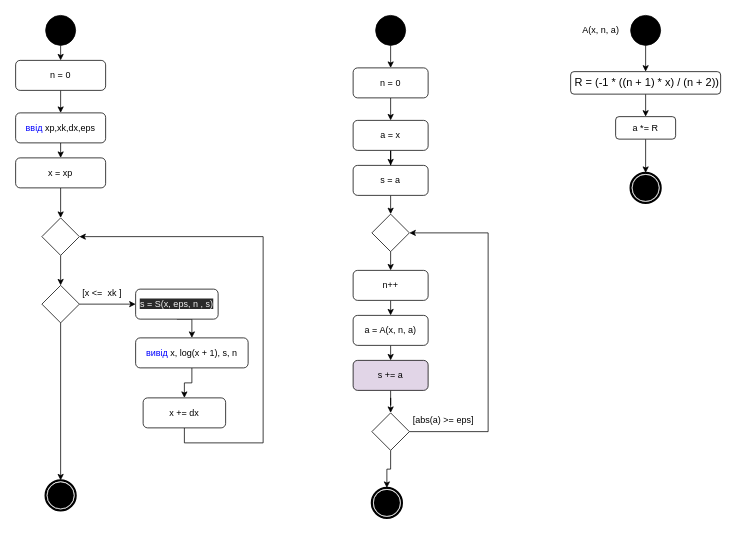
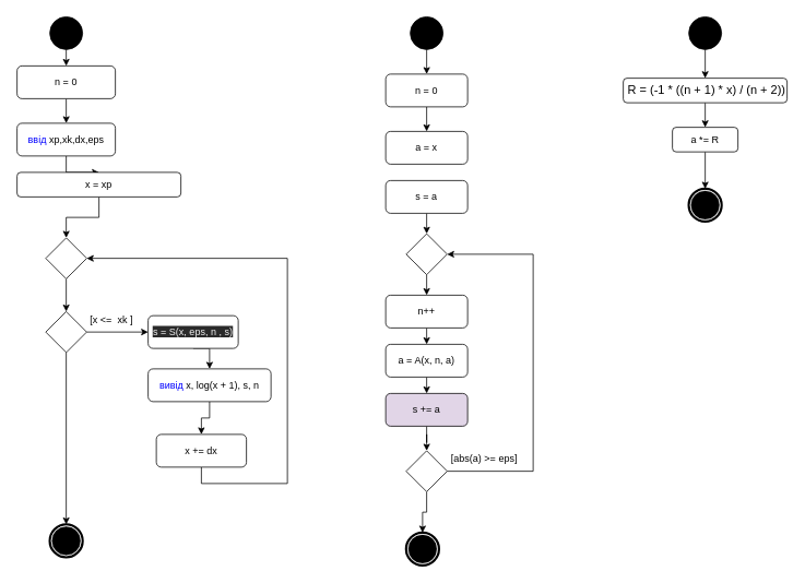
  <mxCell id="0" />
  <mxCell id="1" parent="0" />
  <mxCell id="2" style="edgeStyle=orthogonalEdgeStyle;rounded=0;orthogonalLoop=1;jettySize=auto;html=1;exitX=0.5;exitY=1;exitDx=0;exitDy=0;entryX=0.5;entryY=0;entryDx=0;entryDy=0;" edge="1" parent="1" source="3" target="6"><mxGeometry relative="1" as="geometry" /></mxCell>
  <mxCell id="3" value="" style="ellipse;whiteSpace=wrap;html=1;rounded=0;shadow=0;comic=0;labelBackgroundColor=none;strokeWidth=1;fillColor=#000000;fontFamily=Verdana;fontSize=12;align=center;" parent="1" vertex="1"><mxGeometry x="60" y="20" width="40" height="40" as="geometry" /></mxCell>
  <mxCell id="4" value="" style="shape=mxgraph.bpmn.shape;html=1;verticalLabelPosition=bottom;labelBackgroundColor=#ffffff;verticalAlign=top;perimeter=ellipsePerimeter;outline=end;symbol=terminate;rounded=0;shadow=0;comic=0;strokeWidth=1;fontFamily=Verdana;fontSize=12;align=center;" parent="1" vertex="1"><mxGeometry x="60" y="640" width="40" height="40" as="geometry" /></mxCell>
  <mxCell id="5" style="edgeStyle=orthogonalEdgeStyle;rounded=0;orthogonalLoop=1;jettySize=auto;html=1;exitX=0.5;exitY=1;exitDx=0;exitDy=0;entryX=0.5;entryY=0;entryDx=0;entryDy=0;" edge="1" parent="1" source="6" target="8"><mxGeometry relative="1" as="geometry" /></mxCell>
  <mxCell id="6" value="&lt;span&gt;n = 0&lt;/span&gt;" style="rounded=1;whiteSpace=wrap;html=1;" vertex="1" parent="1"><mxGeometry x="20" y="80" width="120" height="40" as="geometry" /></mxCell>
  <mxCell id="7" style="edgeStyle=orthogonalEdgeStyle;rounded=0;orthogonalLoop=1;jettySize=auto;html=1;exitX=0.5;exitY=1;exitDx=0;exitDy=0;entryX=0.5;entryY=0;entryDx=0;entryDy=0;" edge="1" parent="1" source="8" target="10"><mxGeometry relative="1" as="geometry" /></mxCell>
  <mxCell id="8" value="&lt;font color=&quot;#0000ff&quot;&gt;ввід&lt;/font&gt; xp,xk,dx,eps" style="rounded=1;whiteSpace=wrap;html=1;" vertex="1" parent="1"><mxGeometry x="20" y="150" width="120" height="40" as="geometry" /></mxCell>
  <mxCell id="9" style="edgeStyle=orthogonalEdgeStyle;rounded=0;orthogonalLoop=1;jettySize=auto;html=1;exitX=0.5;exitY=1;exitDx=0;exitDy=0;entryX=0.5;entryY=0;entryDx=0;entryDy=0;" edge="1" parent="1" source="10" target="12"><mxGeometry relative="1" as="geometry" /></mxCell>
- <mxCell id="10" value="x = xp" style="rounded=1;whiteSpace=wrap;html=1;" vertex="1" parent="1"><mxGeometry x="20" y="210" width="120" height="40" as="geometry" /></mxCell>
+ <mxCell id="10" value="x = xp" style="rounded=1;whiteSpace=wrap;html=1;" vertex="1" parent="1"><mxGeometry x="20" y="210" width="200" height="30" as="geometry" /></mxCell>
  <mxCell id="11" style="edgeStyle=orthogonalEdgeStyle;rounded=0;orthogonalLoop=1;jettySize=auto;html=1;exitX=0.5;exitY=1;exitDx=0;exitDy=0;entryX=0.5;entryY=0;entryDx=0;entryDy=0;" edge="1" parent="1" source="12" target="15"><mxGeometry relative="1" as="geometry" /></mxCell>
  <mxCell id="12" value="" style="rhombus;whiteSpace=wrap;html=1;" vertex="1" parent="1"><mxGeometry x="55" y="290" width="50" height="50" as="geometry" /></mxCell>
  <mxCell id="13" style="edgeStyle=orthogonalEdgeStyle;rounded=0;orthogonalLoop=1;jettySize=auto;html=1;exitX=1;exitY=0.5;exitDx=0;exitDy=0;entryX=0;entryY=0.5;entryDx=0;entryDy=0;" edge="1" parent="1" source="15" target="17"><mxGeometry relative="1" as="geometry" /></mxCell>
  <mxCell id="14" style="edgeStyle=orthogonalEdgeStyle;rounded=0;orthogonalLoop=1;jettySize=auto;html=1;exitX=0.5;exitY=1;exitDx=0;exitDy=0;entryX=0.5;entryY=0;entryDx=0;entryDy=0;" edge="1" parent="1" source="15" target="4"><mxGeometry relative="1" as="geometry" /></mxCell>
  <mxCell id="15" value="" style="rhombus;whiteSpace=wrap;html=1;" vertex="1" parent="1"><mxGeometry x="55" y="380" width="50" height="50" as="geometry" /></mxCell>
  <mxCell id="16" style="edgeStyle=orthogonalEdgeStyle;rounded=0;orthogonalLoop=1;jettySize=auto;html=1;exitX=0.5;exitY=1;exitDx=0;exitDy=0;entryX=0.5;entryY=0;entryDx=0;entryDy=0;" edge="1" parent="1" source="17" target="19"><mxGeometry relative="1" as="geometry" /></mxCell>
  <mxCell id="17" value="&#10;&#10;&lt;span style=&quot;color: rgb(240, 240, 240); font-family: helvetica; font-size: 12px; font-style: normal; font-weight: 400; letter-spacing: normal; text-align: center; text-indent: 0px; text-transform: none; word-spacing: 0px; background-color: rgb(42, 42, 42); display: inline; float: none;&quot;&gt;s = S(x, eps, n , s)&lt;/span&gt;&#10;&#10;" style="rounded=1;whiteSpace=wrap;html=1;" vertex="1" parent="1"><mxGeometry x="180" y="385" width="110" height="40" as="geometry" /></mxCell>
  <mxCell id="18" style="edgeStyle=orthogonalEdgeStyle;rounded=0;orthogonalLoop=1;jettySize=auto;html=1;exitX=0.5;exitY=1;exitDx=0;exitDy=0;entryX=0.5;entryY=0;entryDx=0;entryDy=0;" edge="1" parent="1" source="19" target="21"><mxGeometry relative="1" as="geometry" /></mxCell>
  <mxCell id="19" value="&lt;font color=&quot;#0000ff&quot;&gt;вивід&lt;/font&gt; x, log(x + 1), s, n" style="rounded=1;whiteSpace=wrap;html=1;" vertex="1" parent="1"><mxGeometry x="180" y="450" width="150" height="40" as="geometry" /></mxCell>
  <mxCell id="20" style="edgeStyle=orthogonalEdgeStyle;rounded=0;orthogonalLoop=1;jettySize=auto;html=1;exitX=0.5;exitY=1;exitDx=0;exitDy=0;entryX=1;entryY=0.5;entryDx=0;entryDy=0;" edge="1" parent="1" source="21" target="12"><mxGeometry relative="1" as="geometry"><Array as="points"><mxPoint x="245" y="590" /><mxPoint x="350" y="590" /><mxPoint x="350" y="315" /></Array></mxGeometry></mxCell>
  <mxCell id="21" value="x += dx" style="rounded=1;whiteSpace=wrap;html=1;" vertex="1" parent="1"><mxGeometry x="190" y="530" width="110" height="40" as="geometry" /></mxCell>
  <mxCell id="22" value="[x &amp;lt;=&amp;nbsp; xk ]" style="text;html=1;align=center;verticalAlign=middle;resizable=0;points=[];autosize=1;strokeColor=none;fillColor=none;" vertex="1" parent="1"><mxGeometry x="100" y="380" width="70" height="20" as="geometry" /></mxCell>
  <mxCell id="23" style="edgeStyle=orthogonalEdgeStyle;rounded=0;orthogonalLoop=1;jettySize=auto;html=1;exitX=0.5;exitY=1;exitDx=0;exitDy=0;entryX=0.5;entryY=0;entryDx=0;entryDy=0;" edge="1" parent="1" source="24" target="26"><mxGeometry relative="1" as="geometry" /></mxCell>
  <mxCell id="24" value="" style="ellipse;whiteSpace=wrap;html=1;rounded=0;shadow=0;comic=0;labelBackgroundColor=none;strokeWidth=1;fillColor=#000000;fontFamily=Verdana;fontSize=12;align=center;" vertex="1" parent="1"><mxGeometry x="500" y="20" width="40" height="40" as="geometry" /></mxCell>
  <mxCell id="25" style="edgeStyle=orthogonalEdgeStyle;rounded=0;orthogonalLoop=1;jettySize=auto;html=1;exitX=0.5;exitY=1;exitDx=0;exitDy=0;entryX=0.5;entryY=0;entryDx=0;entryDy=0;" edge="1" parent="1" source="26" target="28"><mxGeometry relative="1" as="geometry" /></mxCell>
  <mxCell id="26" value="n = 0&lt;span style=&quot;color: rgba(0 , 0 , 0 , 0) ; font-family: monospace ; font-size: 0px&quot;&gt;%3CmxGraphModel%3E%3Croot%3E%3CmxCell%20id%3D%220%22%2F%3E%3CmxCell%20id%3D%221%22%20parent%3D%220%22%2F%3E%3CmxCell%20id%3D%222%22%20value%3D%22%22%20style%3D%22ellipse%3BwhiteSpace%3Dwrap%3Bhtml%3D1%3Brounded%3D0%3Bshadow%3D0%3Bcomic%3D0%3BlabelBackgroundColor%3Dnone%3BstrokeWidth%3D1%3BfillColor%3D%23000000%3BfontFamily%3DVerdana%3BfontSize%3D12%3Balign%3Dcenter%3B%22%20vertex%3D%221%22%20parent%3D%221%22%3E%3CmxGeometry%20x%3D%22920%22%20y%3D%2240%22%20width%3D%2240%22%20height%3D%2240%22%20as%3D%22geometry%22%2F%3E%3C%2FmxCell%3E%3C%2Froot%3E%3C%2FmxGraphModel%3E&lt;/span&gt;" style="rounded=1;whiteSpace=wrap;html=1;" vertex="1" parent="1"><mxGeometry x="470" y="90" width="100" height="40" as="geometry" /></mxCell>
- <mxCell id="27" style="edgeStyle=orthogonalEdgeStyle;rounded=0;orthogonalLoop=1;jettySize=auto;html=1;" edge="1" parent="1" source="28" target="30"><mxGeometry relative="1" as="geometry" /></mxCell>
  <mxCell id="28" value="a = x" style="rounded=1;whiteSpace=wrap;html=1;" vertex="1" parent="1"><mxGeometry x="470" y="160" width="100" height="40" as="geometry" /></mxCell>
  <mxCell id="29" style="edgeStyle=orthogonalEdgeStyle;rounded=0;orthogonalLoop=1;jettySize=auto;html=1;exitX=0.5;exitY=1;exitDx=0;exitDy=0;entryX=0.5;entryY=0;entryDx=0;entryDy=0;" edge="1" parent="1" source="30" target="34"><mxGeometry relative="1" as="geometry" /></mxCell>
  <mxCell id="30" value="s = a" style="rounded=1;whiteSpace=wrap;html=1;" vertex="1" parent="1"><mxGeometry x="470" y="220" width="100" height="40" as="geometry" /></mxCell>
  <mxCell id="31" style="edgeStyle=orthogonalEdgeStyle;rounded=0;orthogonalLoop=1;jettySize=auto;html=1;exitX=0.5;exitY=1;exitDx=0;exitDy=0;entryX=0.5;entryY=0;entryDx=0;entryDy=0;" edge="1" parent="1" source="32" target="39"><mxGeometry relative="1" as="geometry" /></mxCell>
  <mxCell id="32" value="n++&lt;span style=&quot;color: rgba(0 , 0 , 0 , 0) ; font-family: monospace ; font-size: 0px&quot;&gt;%3CmxGraphModel%3E%3Croot%3E%3CmxCell%20id%3D%220%22%2F%3E%3CmxCell%20id%3D%221%22%20parent%3D%220%22%2F%3E%3CmxCell%20id%3D%222%22%20style%3D%22edgeStyle%3DorthogonalEdgeStyle%3Brounded%3D0%3BorthogonalLoop%3D1%3BjettySize%3Dauto%3Bhtml%3D1%3BexitX%3D0.5%3BexitY%3D1%3BexitDx%3D0%3BexitDy%3D0%3BentryX%3D0.5%3BentryY%3D0%3BentryDx%3D0%3BentryDy%3D0%3B%22%20edge%3D%221%22%20source%3D%223%22%20target%3D%224%22%20parent%3D%221%22%3E%3CmxGeometry%20relative%3D%221%22%20as%3D%22geometry%22%2F%3E%3C%2FmxCell%3E%3CmxCell%20id%3D%223%22%20value%3D%22%22%20style%3D%22rhombus%3BwhiteSpace%3Dwrap%3Bhtml%3D1%3B%22%20vertex%3D%221%22%20parent%3D%221%22%3E%3CmxGeometry%20x%3D%22915%22%20y%3D%22310%22%20width%3D%2250%22%20height%3D%2250%22%20as%3D%22geometry%22%2F%3E%3C%2FmxCell%3E%3CmxCell%20id%3D%224%22%20value%3D%22%22%20style%3D%22rhombus%3BwhiteSpace%3Dwrap%3Bhtml%3D1%3B%22%20vertex%3D%221%22%20parent%3D%221%22%3E%3CmxGeometry%20x%3D%22915%22%20y%3D%22400%22%20width%3D%2250%22%20height%3D%2250%22%20as%3D%22geometry%22%2F%3E%3C%2FmxCell%3E%3C%2Froot%3E%3C%2FmxGraphModel%3E&lt;/span&gt;" style="rounded=1;whiteSpace=wrap;html=1;" vertex="1" parent="1"><mxGeometry x="470" y="360" width="100" height="40" as="geometry" /></mxCell>
  <mxCell id="33" style="edgeStyle=orthogonalEdgeStyle;rounded=0;orthogonalLoop=1;jettySize=auto;html=1;exitX=0.5;exitY=1;exitDx=0;exitDy=0;entryX=0.5;entryY=0;entryDx=0;entryDy=0;" edge="1" parent="1" source="34" target="32"><mxGeometry relative="1" as="geometry" /></mxCell>
  <mxCell id="34" value="" style="rhombus;whiteSpace=wrap;html=1;" vertex="1" parent="1"><mxGeometry x="495" y="285" width="50" height="50" as="geometry" /></mxCell>
  <mxCell id="35" style="edgeStyle=orthogonalEdgeStyle;rounded=0;orthogonalLoop=1;jettySize=auto;html=1;exitX=1;exitY=0.5;exitDx=0;exitDy=0;entryX=1;entryY=0.5;entryDx=0;entryDy=0;" edge="1" parent="1" source="37" target="34"><mxGeometry relative="1" as="geometry"><Array as="points"><mxPoint x="650" y="575" /><mxPoint x="650" y="310" /></Array></mxGeometry></mxCell>
  <mxCell id="36" style="edgeStyle=orthogonalEdgeStyle;rounded=0;orthogonalLoop=1;jettySize=auto;html=1;exitX=0.5;exitY=1;exitDx=0;exitDy=0;entryX=0.5;entryY=0;entryDx=0;entryDy=0;" edge="1" parent="1" source="37" target="43"><mxGeometry relative="1" as="geometry" /></mxCell>
  <mxCell id="37" value="" style="rhombus;whiteSpace=wrap;html=1;" vertex="1" parent="1"><mxGeometry x="495" y="550" width="50" height="50" as="geometry" /></mxCell>
  <mxCell id="38" style="edgeStyle=orthogonalEdgeStyle;rounded=0;orthogonalLoop=1;jettySize=auto;html=1;exitX=0.5;exitY=1;exitDx=0;exitDy=0;entryX=0.5;entryY=0;entryDx=0;entryDy=0;" edge="1" parent="1" source="39" target="41"><mxGeometry relative="1" as="geometry" /></mxCell>
  <mxCell id="39" value="a = A(x, n, a)&lt;span style=&quot;color: rgba(0 , 0 , 0 , 0) ; font-family: monospace ; font-size: 0px&quot;&gt;3CmxGraphModel%3E%3Croot%3E%3CmxCell%20id%3D%220%22%2F%3E%3CmxCell%20id%3D%221%22%20parent%3D%220%22%2F%3E%3CmxCell%20id%3D%222%22%20value%3D%22%26lt%3Bfont%20style%3D%26quot%3Bfont-size%3A%2024px%26quot%3B%26gt%3B%2B%26lt%3B%2Ffont%26gt%3B%22%20style%3D%22text%3Bhtml%3D1%3BstrokeColor%3Dnone%3BfillColor%3Dnone%3Balign%3Dcenter%3BverticalAlign%3Dmiddle%3BwhiteSpace%3Dwrap%3Brounded%3D0%3B%22%20vertex%3D%221%22%20parent%3D%221%22%3E%3CmxGeometry%20x%3D%22240%22%20y%3D%22350%22%20width%3D%2240%22%20height%3D%2220%22%20as%3D%22geometry%22%2F%3E%3C%2FmxCell%3E%3C%2Froot%3E%3C%2FmxGraphModel%3&lt;/span&gt;" style="rounded=1;whiteSpace=wrap;html=1;" vertex="1" parent="1"><mxGeometry x="470" y="420" width="100" height="40" as="geometry" /></mxCell>
  <mxCell id="40" style="edgeStyle=orthogonalEdgeStyle;rounded=0;orthogonalLoop=1;jettySize=auto;html=1;exitX=0.5;exitY=1;exitDx=0;exitDy=0;" edge="1" parent="1" source="41" target="37"><mxGeometry relative="1" as="geometry" /></mxCell>
  <mxCell id="41" value="s += a" style="rounded=1;whiteSpace=wrap;html=1;fillColor=#e1d5e7;" vertex="1" parent="1"><mxGeometry x="470" y="480" width="100" height="40" as="geometry" /></mxCell>
  <mxCell id="42" value="&lt;span&gt;[abs(a) &amp;gt;= eps]&lt;/span&gt;" style="text;html=1;align=center;verticalAlign=middle;resizable=0;points=[];autosize=1;strokeColor=none;fillColor=none;" vertex="1" parent="1"><mxGeometry x="540" y="550" width="100" height="20" as="geometry" /></mxCell>
  <mxCell id="43" value="" style="shape=mxgraph.bpmn.shape;html=1;verticalLabelPosition=bottom;labelBackgroundColor=#ffffff;verticalAlign=top;perimeter=ellipsePerimeter;outline=end;symbol=terminate;rounded=0;shadow=0;comic=0;strokeWidth=1;fontFamily=Verdana;fontSize=12;align=center;" vertex="1" parent="1"><mxGeometry x="495" y="650" width="40" height="40" as="geometry" /></mxCell>
  <mxCell id="44" style="edgeStyle=orthogonalEdgeStyle;rounded=0;orthogonalLoop=1;jettySize=auto;html=1;exitX=0.5;exitY=1;exitDx=0;exitDy=0;entryX=0.5;entryY=0;entryDx=0;entryDy=0;" edge="1" parent="1" source="45" target="48"><mxGeometry relative="1" as="geometry" /></mxCell>
  <mxCell id="45" value="" style="ellipse;whiteSpace=wrap;html=1;rounded=0;shadow=0;comic=0;labelBackgroundColor=none;strokeWidth=1;fillColor=#000000;fontFamily=Verdana;fontSize=12;align=center;" vertex="1" parent="1"><mxGeometry x="840" y="20" width="40" height="40" as="geometry" /></mxCell>
- <mxCell id="46" value="&lt;span&gt;A(x, n, a)&lt;/span&gt;" style="text;html=1;align=center;verticalAlign=middle;resizable=0;points=[];autosize=1;strokeColor=none;fillColor=none;" vertex="1" parent="1"><mxGeometry x="770" y="30" width="60" height="20" as="geometry" /></mxCell>
  <mxCell id="47" style="edgeStyle=orthogonalEdgeStyle;rounded=0;orthogonalLoop=1;jettySize=auto;html=1;exitX=0.5;exitY=1;exitDx=0;exitDy=0;entryX=0.5;entryY=0;entryDx=0;entryDy=0;" edge="1" parent="1" source="48" target="50"><mxGeometry relative="1" as="geometry" /></mxCell>
  <mxCell id="48" value="&lt;span style=&quot;color: rgb(0 , 0 , 0) ; font-family: &amp;#34;wordvisi_msfontservice&amp;#34; , &amp;#34;calibri&amp;#34; , &amp;#34;calibri_embeddedfont&amp;#34; , &amp;#34;calibri_msfontservice&amp;#34; , sans-serif ; font-size: 14.667px ; text-align: left&quot;&gt;&amp;nbsp;R = (-1 * ((n + 1) * x) / (n + 2))&lt;/span&gt;" style="rounded=1;whiteSpace=wrap;html=1;" vertex="1" parent="1"><mxGeometry x="760" y="95" width="200" height="30" as="geometry" /></mxCell>
  <mxCell id="49" style="edgeStyle=orthogonalEdgeStyle;rounded=0;orthogonalLoop=1;jettySize=auto;html=1;exitX=0.5;exitY=1;exitDx=0;exitDy=0;entryX=0.5;entryY=0;entryDx=0;entryDy=0;" edge="1" parent="1" source="50" target="51"><mxGeometry relative="1" as="geometry" /></mxCell>
  <mxCell id="50" value="a *= R" style="rounded=1;whiteSpace=wrap;html=1;" vertex="1" parent="1"><mxGeometry x="820" y="155" width="80" height="30" as="geometry" /></mxCell>
  <mxCell id="51" value="" style="shape=mxgraph.bpmn.shape;html=1;verticalLabelPosition=bottom;labelBackgroundColor=#ffffff;verticalAlign=top;perimeter=ellipsePerimeter;outline=end;symbol=terminate;rounded=0;shadow=0;comic=0;strokeWidth=1;fontFamily=Verdana;fontSize=12;align=center;" vertex="1" parent="1"><mxGeometry x="840" y="230" width="40" height="40" as="geometry" /></mxCell>
